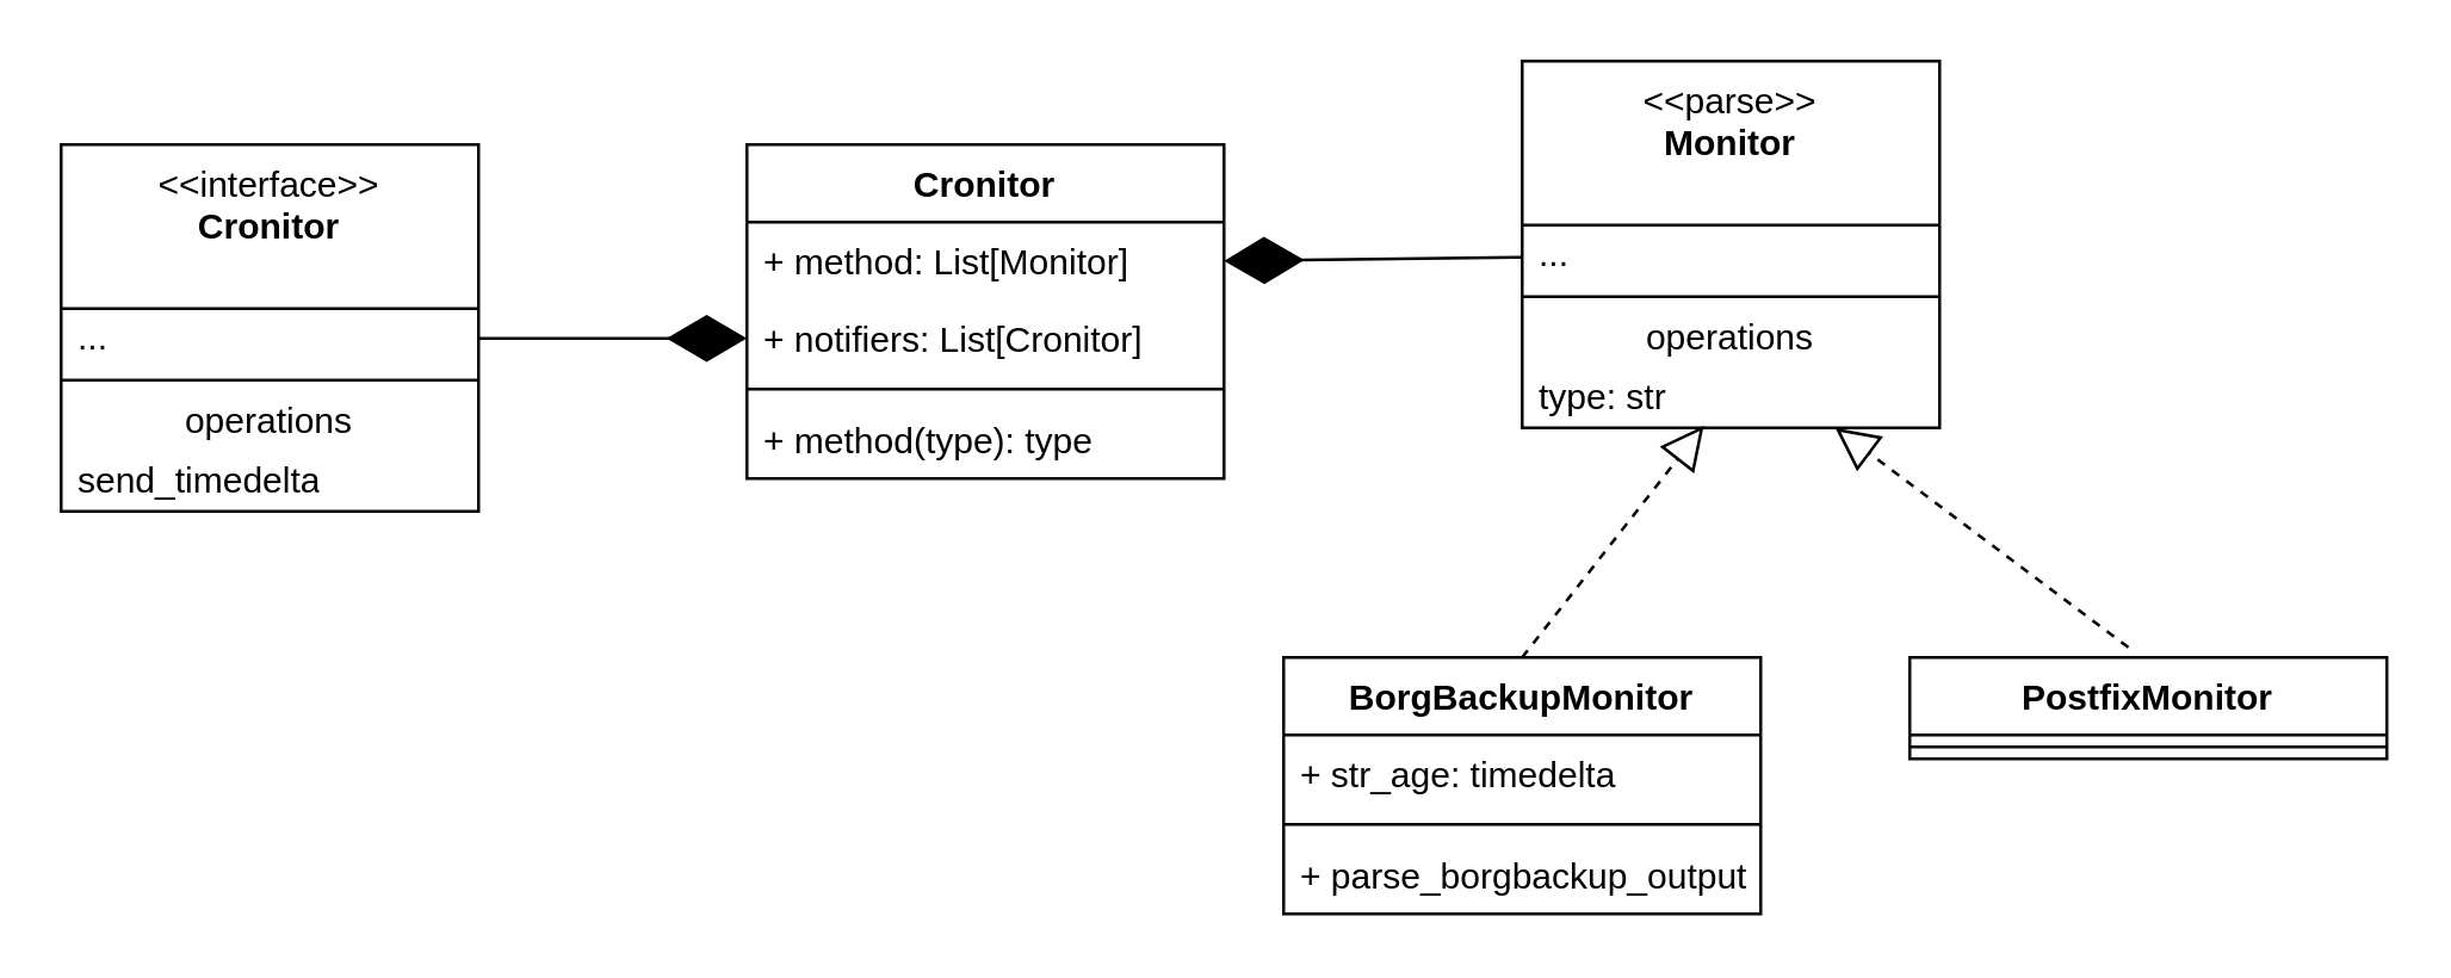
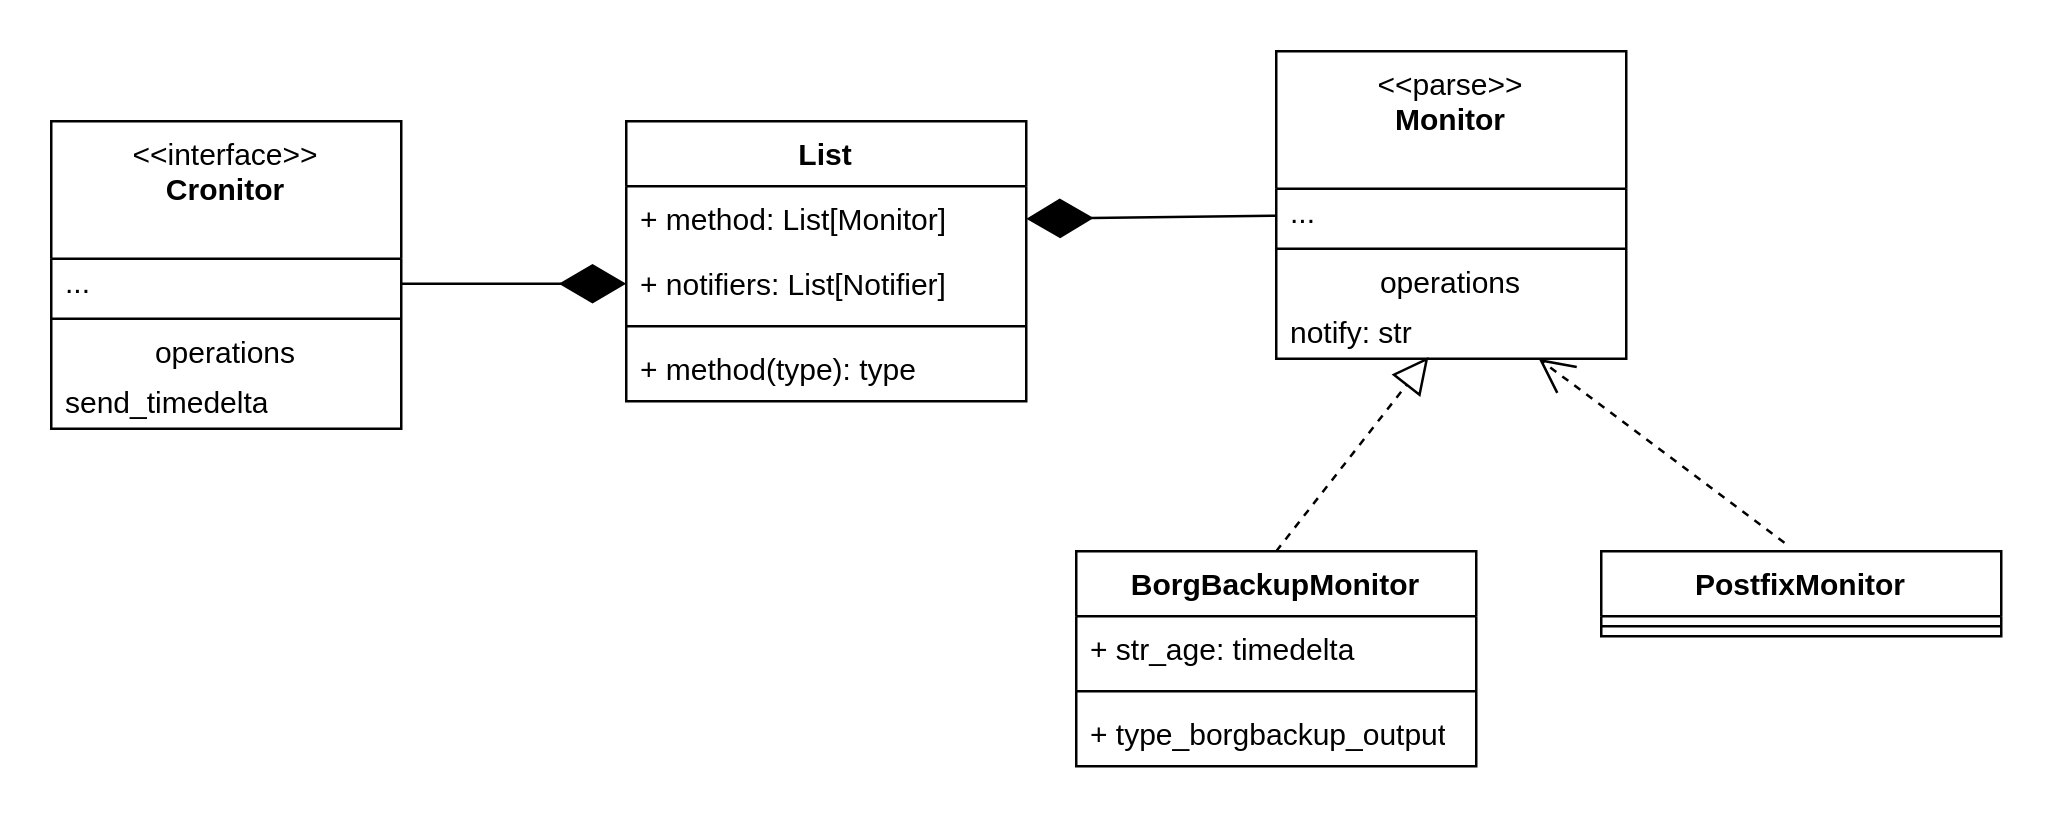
  <mxCell id="0" />
  <mxCell id="1" parent="0" />
- <mxCell id="2" value="Cronitor" style="swimlane;fontStyle=1;align=center;verticalAlign=top;childLayout=stackLayout;horizontal=1;startSize=26;horizontalStack=0;resizeParent=1;resizeParentMax=0;resizeLast=0;collapsible=1;marginBottom=0;whiteSpace=wrap;html=1;" vertex="1" parent="1"><mxGeometry x="250" y="48" width="160" height="112" as="geometry" /></mxCell>
+ <mxCell id="2" value="List" style="swimlane;fontStyle=1;align=center;verticalAlign=top;childLayout=stackLayout;horizontal=1;startSize=26;horizontalStack=0;resizeParent=1;resizeParentMax=0;resizeLast=0;collapsible=1;marginBottom=0;whiteSpace=wrap;html=1;" vertex="1" parent="1"><mxGeometry x="250" y="48" width="160" height="112" as="geometry" /></mxCell>
  <mxCell id="3" value="+ method: List[Monitor]" style="text;strokeColor=none;fillColor=none;align=left;verticalAlign=top;spacingLeft=4;spacingRight=4;overflow=hidden;rotatable=0;points=[[0,0.5],[1,0.5]];portConstraint=eastwest;whiteSpace=wrap;html=1;" vertex="1" parent="2"><mxGeometry y="26" width="160" height="26" as="geometry" /></mxCell>
- <mxCell id="4" value="+ notifiers: List[Cronitor]" style="text;strokeColor=none;fillColor=none;align=left;verticalAlign=top;spacingLeft=4;spacingRight=4;overflow=hidden;rotatable=0;points=[[0,0.5],[1,0.5]];portConstraint=eastwest;whiteSpace=wrap;html=1;" vertex="1" parent="2"><mxGeometry y="52" width="160" height="26" as="geometry" /></mxCell>
+ <mxCell id="4" value="+ notifiers: List[Notifier]" style="text;strokeColor=none;fillColor=none;align=left;verticalAlign=top;spacingLeft=4;spacingRight=4;overflow=hidden;rotatable=0;points=[[0,0.5],[1,0.5]];portConstraint=eastwest;whiteSpace=wrap;html=1;" vertex="1" parent="2"><mxGeometry y="52" width="160" height="26" as="geometry" /></mxCell>
  <mxCell id="5" value="" style="line;strokeWidth=1;fillColor=none;align=left;verticalAlign=middle;spacingTop=-1;spacingLeft=3;spacingRight=3;rotatable=0;labelPosition=right;points=[];portConstraint=eastwest;strokeColor=inherit;" vertex="1" parent="2"><mxGeometry y="78" width="160" height="8" as="geometry" /></mxCell>
  <mxCell id="6" value="+ method(type): type" style="text;strokeColor=none;fillColor=none;align=left;verticalAlign=top;spacingLeft=4;spacingRight=4;overflow=hidden;rotatable=0;points=[[0,0.5],[1,0.5]];portConstraint=eastwest;whiteSpace=wrap;html=1;" vertex="1" parent="2"><mxGeometry y="86" width="160" height="26" as="geometry" /></mxCell>
  <mxCell id="7" value="" style="endArrow=diamondThin;endFill=1;endSize=24;html=1;rounded=0;entryX=1;entryY=0.5;entryDx=0;entryDy=0;" edge="1" parent="1" source="9" target="3"><mxGeometry width="160" relative="1" as="geometry"><mxPoint x="505" y="125" as="sourcePoint" /><mxPoint x="580" y="120" as="targetPoint" /></mxGeometry></mxCell>
  <mxCell id="8" value="&amp;lt;&amp;lt;parse&amp;gt;&amp;gt;&lt;br&gt;&lt;b&gt;Monitor&lt;/b&gt;" style="swimlane;fontStyle=0;align=center;verticalAlign=top;childLayout=stackLayout;horizontal=1;startSize=55;horizontalStack=0;resizeParent=1;resizeParentMax=0;resizeLast=0;collapsible=0;marginBottom=0;html=1;whiteSpace=wrap;" vertex="1" parent="1"><mxGeometry x="510" y="20" width="140" height="123" as="geometry" /></mxCell>
  <mxCell id="9" value="..." style="text;html=1;strokeColor=none;fillColor=none;align=left;verticalAlign=middle;spacingLeft=4;spacingRight=4;overflow=hidden;rotatable=0;points=[[0,0.5],[1,0.5]];portConstraint=eastwest;whiteSpace=wrap;" vertex="1" parent="8"><mxGeometry y="55" width="140" height="20" as="geometry" /></mxCell>
  <mxCell id="10" value="" style="line;strokeWidth=1;fillColor=none;align=left;verticalAlign=middle;spacingTop=-1;spacingLeft=3;spacingRight=3;rotatable=0;labelPosition=right;points=[];portConstraint=eastwest;" vertex="1" parent="8"><mxGeometry y="75" width="140" height="8" as="geometry" /></mxCell>
  <mxCell id="11" value="operations" style="text;html=1;strokeColor=none;fillColor=none;align=center;verticalAlign=middle;spacingLeft=4;spacingRight=4;overflow=hidden;rotatable=0;points=[[0,0.5],[1,0.5]];portConstraint=eastwest;whiteSpace=wrap;" vertex="1" parent="8"><mxGeometry y="83" width="140" height="20" as="geometry" /></mxCell>
- <mxCell id="12" value="type: str" style="text;html=1;strokeColor=none;fillColor=none;align=left;verticalAlign=middle;spacingLeft=4;spacingRight=4;overflow=hidden;rotatable=0;points=[[0,0.5],[1,0.5]];portConstraint=eastwest;whiteSpace=wrap;" vertex="1" parent="8"><mxGeometry y="103" width="140" height="20" as="geometry" /></mxCell>
+ <mxCell id="12" value="notify: str" style="text;html=1;strokeColor=none;fillColor=none;align=left;verticalAlign=middle;spacingLeft=4;spacingRight=4;overflow=hidden;rotatable=0;points=[[0,0.5],[1,0.5]];portConstraint=eastwest;whiteSpace=wrap;" vertex="1" parent="8"><mxGeometry y="103" width="140" height="20" as="geometry" /></mxCell>
  <mxCell id="13" value="BorgBackupMonitor" style="swimlane;fontStyle=1;align=center;verticalAlign=top;childLayout=stackLayout;horizontal=1;startSize=26;horizontalStack=0;resizeParent=1;resizeParentMax=0;resizeLast=0;collapsible=1;marginBottom=0;whiteSpace=wrap;html=1;" vertex="1" parent="1"><mxGeometry x="430" y="220" width="160" height="86" as="geometry" /></mxCell>
  <mxCell id="14" value="+ str_age: timedelta" style="text;strokeColor=none;fillColor=none;align=left;verticalAlign=top;spacingLeft=4;spacingRight=4;overflow=hidden;rotatable=0;points=[[0,0.5],[1,0.5]];portConstraint=eastwest;whiteSpace=wrap;html=1;" vertex="1" parent="13"><mxGeometry y="26" width="160" height="26" as="geometry" /></mxCell>
  <mxCell id="15" value="" style="line;strokeWidth=1;fillColor=none;align=left;verticalAlign=middle;spacingTop=-1;spacingLeft=3;spacingRight=3;rotatable=0;labelPosition=right;points=[];portConstraint=eastwest;strokeColor=inherit;" vertex="1" parent="13"><mxGeometry y="52" width="160" height="8" as="geometry" /></mxCell>
- <mxCell id="16" value="+ parse_borgbackup_output" style="text;strokeColor=none;fillColor=none;align=left;verticalAlign=top;spacingLeft=4;spacingRight=4;overflow=hidden;rotatable=0;points=[[0,0.5],[1,0.5]];portConstraint=eastwest;whiteSpace=wrap;html=1;" vertex="1" parent="13"><mxGeometry y="60" width="160" height="26" as="geometry" /></mxCell>
+ <mxCell id="16" value="+ type_borgbackup_output" style="text;strokeColor=none;fillColor=none;align=left;verticalAlign=top;spacingLeft=4;spacingRight=4;overflow=hidden;rotatable=0;points=[[0,0.5],[1,0.5]];portConstraint=eastwest;whiteSpace=wrap;html=1;" vertex="1" parent="13"><mxGeometry y="60" width="160" height="26" as="geometry" /></mxCell>
  <mxCell id="17" value="" style="endArrow=block;dashed=1;endFill=0;endSize=12;html=1;rounded=0;entryX=0.435;entryY=0.963;entryDx=0;entryDy=0;entryPerimeter=0;" edge="1" parent="1" target="12"><mxGeometry width="160" relative="1" as="geometry"><mxPoint x="510" y="220" as="sourcePoint" /><mxPoint x="580" y="120" as="targetPoint" /></mxGeometry></mxCell>
  <mxCell id="18" value="PostfixMonitor" style="swimlane;fontStyle=1;align=center;verticalAlign=top;childLayout=stackLayout;horizontal=1;startSize=26;horizontalStack=0;resizeParent=1;resizeParentMax=0;resizeLast=0;collapsible=1;marginBottom=0;whiteSpace=wrap;html=1;" vertex="1" parent="1"><mxGeometry x="640" y="220" width="160" height="34" as="geometry" /></mxCell>
  <mxCell id="19" value="" style="line;strokeWidth=1;fillColor=none;align=left;verticalAlign=middle;spacingTop=-1;spacingLeft=3;spacingRight=3;rotatable=0;labelPosition=right;points=[];portConstraint=eastwest;strokeColor=inherit;" vertex="1" parent="18"><mxGeometry y="26" width="160" height="8" as="geometry" /></mxCell>
- <mxCell id="20" value="" style="endArrow=block;dashed=1;endFill=0;endSize=12;html=1;rounded=0;exitX=0.458;exitY=-0.101;exitDx=0;exitDy=0;exitPerimeter=0;entryX=0.75;entryY=1;entryDx=0;entryDy=0;" edge="1" parent="1" source="18" target="8"><mxGeometry width="160" relative="1" as="geometry"><mxPoint x="420" y="120" as="sourcePoint" /><mxPoint x="570" y="190" as="targetPoint" /></mxGeometry></mxCell>
+ <mxCell id="20" value="" style="endArrow=open;dashed=1;endFill=0;endSize=12;html=1;rounded=0;exitX=0.458;exitY=-0.101;exitDx=0;exitDy=0;exitPerimeter=0;entryX=0.75;entryY=1;entryDx=0;entryDy=0;" edge="1" parent="1" source="18" target="8"><mxGeometry width="160" relative="1" as="geometry"><mxPoint x="420" y="120" as="sourcePoint" /><mxPoint x="570" y="190" as="targetPoint" /></mxGeometry></mxCell>
  <mxCell id="21" value="&amp;lt;&amp;lt;interface&amp;gt;&amp;gt;&lt;br&gt;&lt;b&gt;Cronitor&lt;/b&gt;" style="swimlane;fontStyle=0;align=center;verticalAlign=top;childLayout=stackLayout;horizontal=1;startSize=55;horizontalStack=0;resizeParent=1;resizeParentMax=0;resizeLast=0;collapsible=0;marginBottom=0;html=1;whiteSpace=wrap;" vertex="1" parent="1"><mxGeometry x="20" y="48" width="140" height="123" as="geometry" /></mxCell>
  <mxCell id="22" value="..." style="text;html=1;strokeColor=none;fillColor=none;align=left;verticalAlign=middle;spacingLeft=4;spacingRight=4;overflow=hidden;rotatable=0;points=[[0,0.5],[1,0.5]];portConstraint=eastwest;whiteSpace=wrap;" vertex="1" parent="21"><mxGeometry y="55" width="140" height="20" as="geometry" /></mxCell>
  <mxCell id="23" value="" style="line;strokeWidth=1;fillColor=none;align=left;verticalAlign=middle;spacingTop=-1;spacingLeft=3;spacingRight=3;rotatable=0;labelPosition=right;points=[];portConstraint=eastwest;" vertex="1" parent="21"><mxGeometry y="75" width="140" height="8" as="geometry" /></mxCell>
  <mxCell id="24" value="operations" style="text;html=1;strokeColor=none;fillColor=none;align=center;verticalAlign=middle;spacingLeft=4;spacingRight=4;overflow=hidden;rotatable=0;points=[[0,0.5],[1,0.5]];portConstraint=eastwest;whiteSpace=wrap;" vertex="1" parent="21"><mxGeometry y="83" width="140" height="20" as="geometry" /></mxCell>
  <mxCell id="25" value="send_timedelta" style="text;html=1;strokeColor=none;fillColor=none;align=left;verticalAlign=middle;spacingLeft=4;spacingRight=4;overflow=hidden;rotatable=0;points=[[0,0.5],[1,0.5]];portConstraint=eastwest;whiteSpace=wrap;" vertex="1" parent="21"><mxGeometry y="103" width="140" height="20" as="geometry" /></mxCell>
  <mxCell id="26" value="" style="endArrow=diamondThin;endFill=1;endSize=24;html=1;rounded=0;exitX=1;exitY=0.5;exitDx=0;exitDy=0;entryX=0;entryY=0.5;entryDx=0;entryDy=0;" edge="1" parent="1" source="22" target="4"><mxGeometry width="160" relative="1" as="geometry"><mxPoint x="150" y="102.5" as="sourcePoint" /><mxPoint x="240" y="102.5" as="targetPoint" /></mxGeometry></mxCell>
